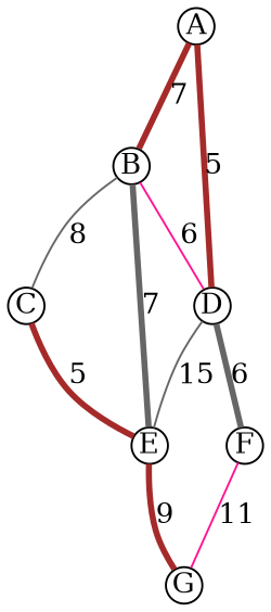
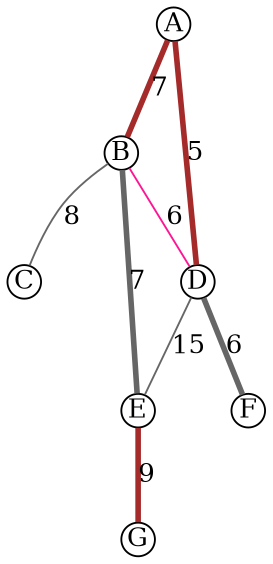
  graph {
    node [fixedsize=true]
    edge [color=brown penwidth=3]
    A [height=0.25 width=0.25]
    B [height=0.25 width=0.25]
    D [height=0.25 width=0.25]
    C [height=0.25 width=0.25]
    E [height=0.25 width=0.25]
    F [height=0.25 width=0.25]
    G [height=0.25 width=0.25]
    A -- B [label=7]
    A -- D [label=5]
    B -- D [color=deeppink label=6 penwidth=""]
    B -- C [color=gray40 label=8 penwidth=""]
    B -- E [color=gray40 label=7]
    D -- E [color=gray40 label=15 penwidth=""]
    D -- F [color=gray40 label=6]
-   C -- E [label=5]
    E -- G [label=9]
-   F -- G [color=deeppink label=11 penwidth=""]
  }
